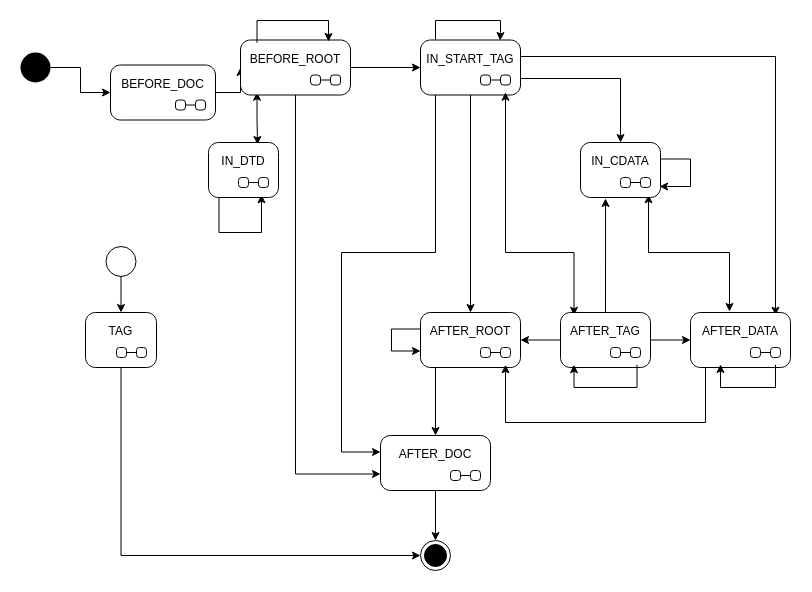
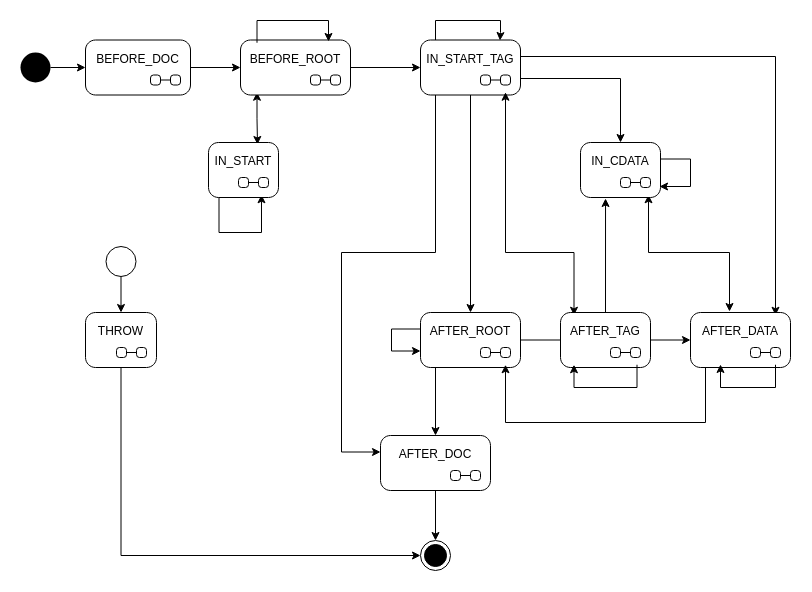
  <mxCell id="0" />
  <mxCell id="1" parent="0" />
  <mxCell id="2" style="edgeStyle=orthogonalEdgeStyle;rounded=0;orthogonalLoop=1;jettySize=auto;html=1;exitX=1;exitY=0.5;exitDx=0;exitDy=0;entryX=0;entryY=0.5;entryDx=0;entryDy=0;" edge="1" parent="1" source="3" target="5"><mxGeometry relative="1" as="geometry" /></mxCell>
  <mxCell id="3" value="" style="ellipse;fillColor=#000000;strokeColor=none;" vertex="1" parent="1"><mxGeometry x="20" y="52" width="30" height="30" as="geometry" /></mxCell>
  <mxCell id="4" style="edgeStyle=orthogonalEdgeStyle;rounded=0;orthogonalLoop=1;jettySize=auto;html=1;exitX=1;exitY=0.5;exitDx=0;exitDy=0;entryX=0;entryY=0.5;entryDx=0;entryDy=0;" edge="1" parent="1" source="5" target="9"><mxGeometry relative="1" as="geometry" /></mxCell>
- <mxCell id="5" value="BEFORE_DOC" style="shape=umlState;rounded=1;verticalAlign=top;spacingTop=5;umlStateSymbol=collapseState;absoluteArcSize=1;arcSize=10;" vertex="1" parent="1"><mxGeometry x="110" y="64.5" width="105" height="55" as="geometry" /></mxCell>
+ <mxCell id="5" value="BEFORE_DOC" style="shape=umlState;rounded=1;verticalAlign=top;spacingTop=5;umlStateSymbol=collapseState;absoluteArcSize=1;arcSize=10;" vertex="1" parent="1"><mxGeometry x="85" y="39.5" width="105" height="55" as="geometry" /></mxCell>
  <mxCell id="6" style="edgeStyle=orthogonalEdgeStyle;rounded=0;orthogonalLoop=1;jettySize=auto;html=1;exitX=1;exitY=0.5;exitDx=0;exitDy=0;entryX=0;entryY=0.5;entryDx=0;entryDy=0;" edge="1" parent="1" source="9" target="15"><mxGeometry relative="1" as="geometry" /></mxCell>
- <mxCell id="7" style="edgeStyle=orthogonalEdgeStyle;rounded=0;orthogonalLoop=1;jettySize=auto;html=1;exitX=0.5;exitY=1;exitDx=0;exitDy=0;entryX=0;entryY=0.7;entryDx=0;entryDy=0;" edge="1" parent="1" source="9" target="30"><mxGeometry relative="1" as="geometry" /></mxCell>
  <mxCell id="8" style="edgeStyle=orthogonalEdgeStyle;rounded=0;orthogonalLoop=1;jettySize=auto;html=1;exitX=0.15;exitY=0.95;exitDx=0;exitDy=0;exitPerimeter=0;entryX=0.7;entryY=0.036;entryDx=0;entryDy=0;entryPerimeter=0;startArrow=classic;startFill=1;" edge="1" parent="1" source="9" target="17"><mxGeometry relative="1" as="geometry" /></mxCell>
  <mxCell id="9" value="BEFORE_ROOT" style="shape=umlState;rounded=1;verticalAlign=top;spacingTop=5;umlStateSymbol=collapseState;absoluteArcSize=1;arcSize=10;" vertex="1" parent="1"><mxGeometry x="240" y="39.5" width="110" height="55" as="geometry" /></mxCell>
  <mxCell id="10" style="edgeStyle=orthogonalEdgeStyle;rounded=0;orthogonalLoop=1;jettySize=auto;html=1;exitX=0.15;exitY=0.95;exitDx=0;exitDy=0;exitPerimeter=0;entryX=0;entryY=0.3;entryDx=0;entryDy=0;" edge="1" parent="1" source="15" target="30"><mxGeometry relative="1" as="geometry"><Array as="points"><mxPoint x="435" y="252" /><mxPoint x="341" y="252" /><mxPoint x="341" y="452" /></Array></mxGeometry></mxCell>
  <mxCell id="11" style="edgeStyle=orthogonalEdgeStyle;rounded=0;orthogonalLoop=1;jettySize=auto;html=1;exitX=0.5;exitY=1;exitDx=0;exitDy=0;entryX=0.5;entryY=0;entryDx=0;entryDy=0;" edge="1" parent="1" source="15" target="19"><mxGeometry relative="1" as="geometry" /></mxCell>
  <mxCell id="12" style="edgeStyle=orthogonalEdgeStyle;rounded=0;orthogonalLoop=1;jettySize=auto;html=1;exitX=1;exitY=0.7;exitDx=0;exitDy=0;" edge="1" parent="1" source="15" target="25"><mxGeometry relative="1" as="geometry" /></mxCell>
  <mxCell id="13" style="edgeStyle=orthogonalEdgeStyle;rounded=0;orthogonalLoop=1;jettySize=auto;html=1;exitX=1;exitY=0.3;exitDx=0;exitDy=0;entryX=0.85;entryY=0.05;entryDx=0;entryDy=0;entryPerimeter=0;" edge="1" parent="1" source="15" target="28"><mxGeometry relative="1" as="geometry" /></mxCell>
  <mxCell id="14" style="edgeStyle=orthogonalEdgeStyle;rounded=0;orthogonalLoop=1;jettySize=auto;html=1;exitX=0.15;exitY=0.05;exitDx=0;exitDy=0;exitPerimeter=0;startArrow=none;startFill=0;entryX=0.795;entryY=0.009;entryDx=0;entryDy=0;entryPerimeter=0;" edge="1" parent="1" source="15" target="15"><mxGeometry relative="1" as="geometry"><mxPoint x="500" y="32" as="targetPoint" /><Array as="points"><mxPoint x="435" y="20" /><mxPoint x="500" y="20" /><mxPoint x="500" y="32" /><mxPoint x="500" y="32" /></Array></mxGeometry></mxCell>
  <mxCell id="15" value="IN_START_TAG" style="shape=umlState;rounded=1;verticalAlign=top;spacingTop=5;umlStateSymbol=collapseState;absoluteArcSize=1;arcSize=10;" vertex="1" parent="1"><mxGeometry x="420" y="39.5" width="100" height="55" as="geometry" /></mxCell>
  <mxCell id="16" style="edgeStyle=orthogonalEdgeStyle;rounded=0;orthogonalLoop=1;jettySize=auto;html=1;exitX=0.15;exitY=0.95;exitDx=0;exitDy=0;exitPerimeter=0;startArrow=none;startFill=0;entryX=0.757;entryY=0.95;entryDx=0;entryDy=0;entryPerimeter=0;" edge="1" parent="1" source="17" target="17"><mxGeometry relative="1" as="geometry"><mxPoint x="261" y="242" as="targetPoint" /><Array as="points"><mxPoint x="219" y="232" /><mxPoint x="261" y="232" /></Array></mxGeometry></mxCell>
- <mxCell id="17" value="IN_DTD" style="shape=umlState;rounded=1;verticalAlign=top;spacingTop=5;umlStateSymbol=collapseState;absoluteArcSize=1;arcSize=10;" vertex="1" parent="1"><mxGeometry x="208" y="142" width="70" height="55" as="geometry" /></mxCell>
+ <mxCell id="17" value="IN_START" style="shape=umlState;rounded=1;verticalAlign=top;spacingTop=5;umlStateSymbol=collapseState;absoluteArcSize=1;arcSize=10;" vertex="1" parent="1"><mxGeometry x="208" y="142" width="70" height="55" as="geometry" /></mxCell>
  <mxCell id="18" style="edgeStyle=orthogonalEdgeStyle;rounded=0;orthogonalLoop=1;jettySize=auto;html=1;exitX=0.15;exitY=0.95;exitDx=0;exitDy=0;exitPerimeter=0;" edge="1" parent="1" source="19" target="30"><mxGeometry relative="1" as="geometry" /></mxCell>
  <mxCell id="19" value="AFTER_ROOT" style="shape=umlState;rounded=1;verticalAlign=top;spacingTop=5;umlStateSymbol=collapseState;absoluteArcSize=1;arcSize=10;" vertex="1" parent="1"><mxGeometry x="420" y="312" width="100" height="55" as="geometry" /></mxCell>
- <mxCell id="20" style="edgeStyle=orthogonalEdgeStyle;rounded=0;orthogonalLoop=1;jettySize=auto;html=1;exitX=0;exitY=0.5;exitDx=0;exitDy=0;entryX=1;entryY=0.5;entryDx=0;entryDy=0;startArrow=none;startFill=0;" edge="1" parent="1" source="23" target="19"><mxGeometry relative="1" as="geometry" /></mxCell>
+ <mxCell id="20" style="edgeStyle=orthogonalEdgeStyle;rounded=0;orthogonalLoop=1;jettySize=auto;html=1;exitX=0;exitY=0.5;exitDx=0;exitDy=0;entryX=1;entryY=0.5;entryDx=0;entryDy=0;startArrow=none;startFill=0;endArrow=none;" edge="1" parent="1" source="23" target="19"><mxGeometry relative="1" as="geometry" /></mxCell>
  <mxCell id="21" style="edgeStyle=orthogonalEdgeStyle;rounded=0;orthogonalLoop=1;jettySize=auto;html=1;exitX=0.5;exitY=0;exitDx=0;exitDy=0;entryX=0.313;entryY=1.018;entryDx=0;entryDy=0;entryPerimeter=0;startArrow=none;startFill=0;" edge="1" parent="1" source="23" target="25"><mxGeometry relative="1" as="geometry" /></mxCell>
  <mxCell id="22" style="edgeStyle=orthogonalEdgeStyle;rounded=0;orthogonalLoop=1;jettySize=auto;html=1;exitX=0.15;exitY=0.05;exitDx=0;exitDy=0;exitPerimeter=0;entryX=0.85;entryY=0.95;entryDx=0;entryDy=0;entryPerimeter=0;startArrow=classic;startFill=1;" edge="1" parent="1" source="23" target="15"><mxGeometry relative="1" as="geometry"><Array as="points"><mxPoint x="574" y="252" /><mxPoint x="505" y="252" /></Array></mxGeometry></mxCell>
  <mxCell id="23" value="AFTER_TAG" style="shape=umlState;rounded=1;verticalAlign=top;spacingTop=5;umlStateSymbol=collapseState;absoluteArcSize=1;arcSize=10;" vertex="1" parent="1"><mxGeometry x="560" y="312" width="90" height="55" as="geometry" /></mxCell>
  <mxCell id="24" style="edgeStyle=orthogonalEdgeStyle;rounded=0;orthogonalLoop=1;jettySize=auto;html=1;exitX=0.85;exitY=0.95;exitDx=0;exitDy=0;exitPerimeter=0;entryX=0.39;entryY=-0.018;entryDx=0;entryDy=0;entryPerimeter=0;startArrow=classic;startFill=1;" edge="1" parent="1" source="25" target="28"><mxGeometry relative="1" as="geometry"><Array as="points"><mxPoint x="648" y="252" /><mxPoint x="729" y="252" /></Array></mxGeometry></mxCell>
  <mxCell id="25" value="IN_CDATA" style="shape=umlState;rounded=1;verticalAlign=top;spacingTop=5;umlStateSymbol=collapseState;absoluteArcSize=1;arcSize=10;" vertex="1" parent="1"><mxGeometry x="580" y="142" width="80" height="55" as="geometry" /></mxCell>
  <mxCell id="26" style="edgeStyle=orthogonalEdgeStyle;rounded=0;orthogonalLoop=1;jettySize=auto;html=1;exitX=0;exitY=0.5;exitDx=0;exitDy=0;entryX=1;entryY=0.5;entryDx=0;entryDy=0;startArrow=classic;startFill=1;endArrow=none;" edge="1" parent="1" source="28" target="23"><mxGeometry relative="1" as="geometry" /></mxCell>
  <mxCell id="27" style="edgeStyle=orthogonalEdgeStyle;rounded=0;orthogonalLoop=1;jettySize=auto;html=1;exitX=0.15;exitY=0.95;exitDx=0;exitDy=0;exitPerimeter=0;entryX=0.85;entryY=0.95;entryDx=0;entryDy=0;entryPerimeter=0;startArrow=none;startFill=0;" edge="1" parent="1" source="28" target="19"><mxGeometry relative="1" as="geometry"><Array as="points"><mxPoint x="705" y="422" /><mxPoint x="505" y="422" /></Array></mxGeometry></mxCell>
  <mxCell id="28" value="AFTER_DATA" style="shape=umlState;rounded=1;verticalAlign=top;spacingTop=5;umlStateSymbol=collapseState;absoluteArcSize=1;arcSize=10;" vertex="1" parent="1"><mxGeometry x="690" y="312" width="100" height="55" as="geometry" /></mxCell>
  <mxCell id="29" style="edgeStyle=orthogonalEdgeStyle;rounded=0;orthogonalLoop=1;jettySize=auto;html=1;exitX=0.5;exitY=1;exitDx=0;exitDy=0;" edge="1" parent="1" source="30" target="31"><mxGeometry relative="1" as="geometry"><mxPoint x="435.55" y="489.505" as="sourcePoint" /></mxGeometry></mxCell>
  <mxCell id="30" value="AFTER_DOC" style="shape=umlState;rounded=1;verticalAlign=top;spacingTop=5;umlStateSymbol=collapseState;absoluteArcSize=1;arcSize=10;" vertex="1" parent="1"><mxGeometry x="380" y="435" width="110" height="55" as="geometry" /></mxCell>
  <mxCell id="31" value="" style="ellipse;html=1;shape=endState;fillColor=#000000;strokeColor=#000000;" vertex="1" parent="1"><mxGeometry x="420" y="540" width="30" height="30" as="geometry" /></mxCell>
  <mxCell id="32" style="edgeStyle=orthogonalEdgeStyle;rounded=0;orthogonalLoop=1;jettySize=auto;html=1;entryX=0.15;entryY=0.95;entryDx=0;entryDy=0;entryPerimeter=0;startArrow=none;startFill=0;exitX=0.85;exitY=0.95;exitDx=0;exitDy=0;exitPerimeter=0;" edge="1" parent="1" source="23" target="23"><mxGeometry relative="1" as="geometry"><mxPoint x="637" y="372" as="sourcePoint" /><Array as="points"><mxPoint x="637" y="387" /><mxPoint x="574" y="387" /></Array></mxGeometry></mxCell>
  <mxCell id="33" style="edgeStyle=orthogonalEdgeStyle;rounded=0;orthogonalLoop=1;jettySize=auto;html=1;exitX=0.85;exitY=0.95;exitDx=0;exitDy=0;exitPerimeter=0;entryX=0.3;entryY=0.945;entryDx=0;entryDy=0;entryPerimeter=0;startArrow=none;startFill=0;" edge="1" parent="1" source="28" target="28"><mxGeometry relative="1" as="geometry"><Array as="points"><mxPoint x="775" y="387" /><mxPoint x="720" y="387" /></Array></mxGeometry></mxCell>
  <mxCell id="34" style="edgeStyle=orthogonalEdgeStyle;rounded=0;orthogonalLoop=1;jettySize=auto;html=1;exitX=1;exitY=0.3;exitDx=0;exitDy=0;startArrow=none;startFill=0;entryX=0.988;entryY=0.8;entryDx=0;entryDy=0;entryPerimeter=0;" edge="1" parent="1" source="25" target="25"><mxGeometry relative="1" as="geometry"><Array as="points"><mxPoint x="690" y="159" /><mxPoint x="690" y="186" /></Array></mxGeometry></mxCell>
  <mxCell id="35" style="edgeStyle=orthogonalEdgeStyle;rounded=0;orthogonalLoop=1;jettySize=auto;html=1;exitX=0.5;exitY=1;exitDx=0;exitDy=0;entryX=0.5;entryY=0;entryDx=0;entryDy=0;startArrow=none;startFill=0;" edge="1" parent="1" source="36" target="38"><mxGeometry relative="1" as="geometry" /></mxCell>
  <mxCell id="36" value="" style="ellipse;fillColor=#ffffff;strokeColor=#000000;" vertex="1" parent="1"><mxGeometry x="105.5" y="246" width="30" height="30" as="geometry" /></mxCell>
  <mxCell id="37" style="edgeStyle=orthogonalEdgeStyle;rounded=0;orthogonalLoop=1;jettySize=auto;html=1;exitX=0.5;exitY=1;exitDx=0;exitDy=0;entryX=0;entryY=0.5;entryDx=0;entryDy=0;startArrow=none;startFill=0;" edge="1" parent="1" source="38" target="31"><mxGeometry relative="1" as="geometry" /></mxCell>
- <mxCell id="38" value="TAG" style="shape=umlState;rounded=1;verticalAlign=top;spacingTop=5;umlStateSymbol=collapseState;absoluteArcSize=1;arcSize=10;" vertex="1" parent="1"><mxGeometry x="85" y="312" width="71" height="55" as="geometry" /></mxCell>
+ <mxCell id="38" value="THROW" style="shape=umlState;rounded=1;verticalAlign=top;spacingTop=5;umlStateSymbol=collapseState;absoluteArcSize=1;arcSize=10;" vertex="1" parent="1"><mxGeometry x="85" y="312" width="71" height="55" as="geometry" /></mxCell>
  <mxCell id="39" style="edgeStyle=orthogonalEdgeStyle;rounded=0;orthogonalLoop=1;jettySize=auto;html=1;exitX=0.15;exitY=0.05;exitDx=0;exitDy=0;exitPerimeter=0;entryX=0.8;entryY=0.027;entryDx=0;entryDy=0;entryPerimeter=0;startArrow=none;startFill=0;" edge="1" parent="1" source="9" target="9"><mxGeometry relative="1" as="geometry"><Array as="points"><mxPoint x="257" y="20" /><mxPoint x="328" y="20" /></Array></mxGeometry></mxCell>
  <mxCell id="40" style="edgeStyle=orthogonalEdgeStyle;rounded=0;orthogonalLoop=1;jettySize=auto;html=1;exitX=0;exitY=0.3;exitDx=0;exitDy=0;startArrow=none;startFill=0;entryX=0;entryY=0.7;entryDx=0;entryDy=0;" edge="1" parent="1" source="19" target="19"><mxGeometry relative="1" as="geometry"><Array as="points"><mxPoint x="391" y="329" /><mxPoint x="391" y="351" /></Array></mxGeometry></mxCell>
